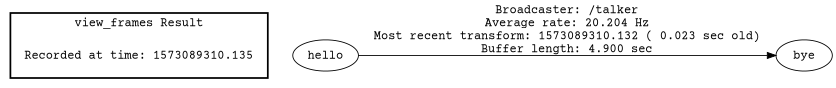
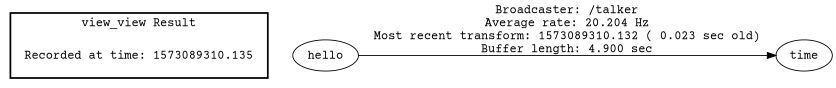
  digraph {
    fontname="Courier Prime"
    rankdir=LR
    node [fontname="Courier Prime"]
    edge [fontname="Courier Prime"]
    n1 [label="Recorded at time: 1573089310.135" shape=plaintext]
    hello
-   bye
+   bye [label=time]
    subgraph cluster_1 {
      color=black
-     label="view_frames Result"
+     label="view_view Result"
      style=bold
      n1
    }
    n1 -> hello [style=invis]
    hello -> bye [label="Broadcaster: /talker\nAverage rate: 20.204 Hz\nMost recent transform: 1573089310.132 ( 0.023 sec old)\nBuffer length: 4.900 sec\n"]
  }
